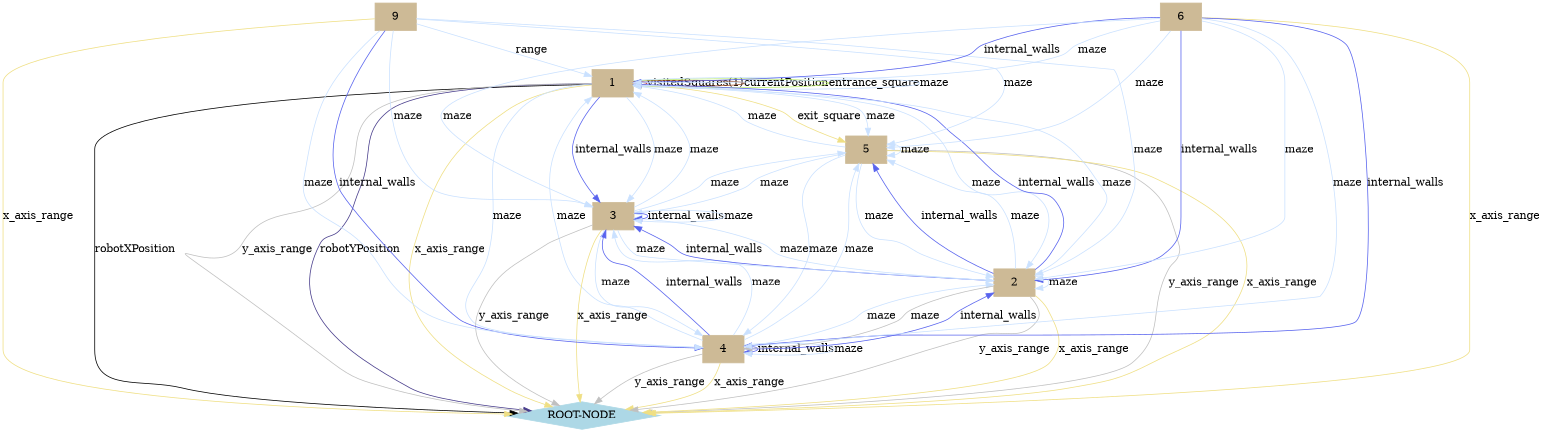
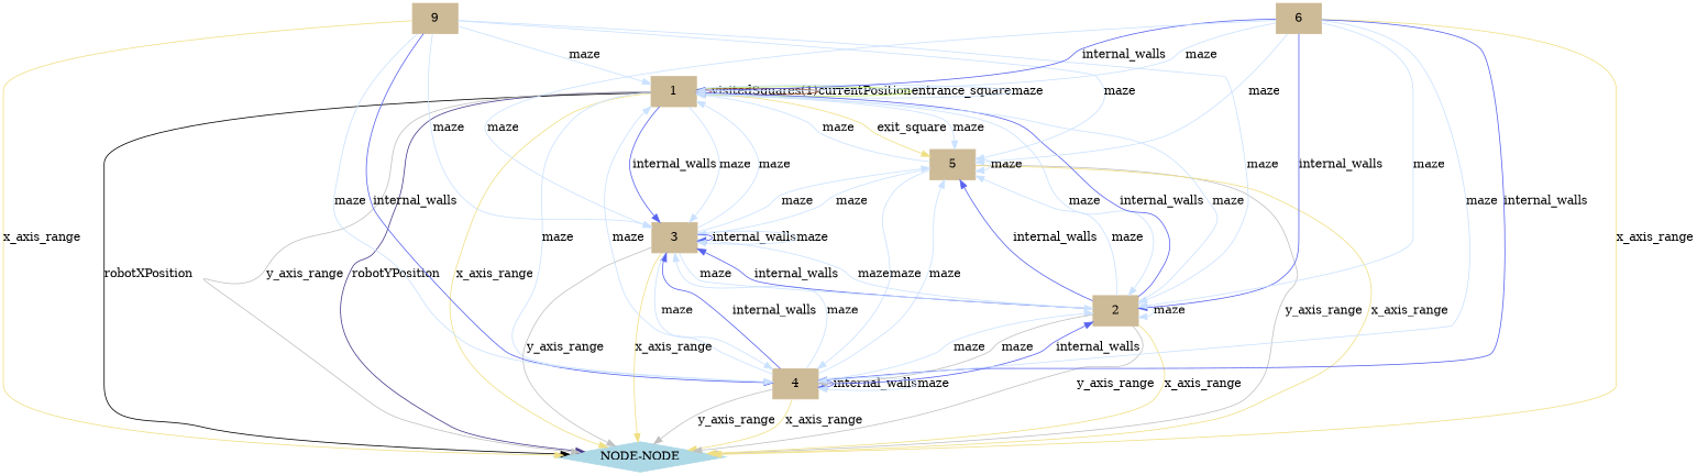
  digraph {
    fontcolor=black
    fontname="Times-Roman"
    fontsize=12
    rankdir=TB
    node [color=wheat3 fontcolor=black fontname="Times-Roman" fontsize=14 shape=box style="filled, solid"]
    edge [color=LightSteelBlue1 fontcolor=black fontname="Times-Roman" fontsize=14 style=solid]
    1
-   "ROOT-NODE" [color=lightblue shape=diamond]
+   "ROOT-NODE" [color=lightblue shape=diamond label="NODE-NODE"]
    5
    4
    2
    3
    n7 [label=9]
    6
    subgraph cluster_1 {
      color=lightgrey
      label=REPORT
      style=filled
    }
    1 -> 1 [color=firebrick label="visitedSquares(1)"]
    1 -> 1 [color=sienna label=currentPosition]
    1 -> 1 [color="#bdef6b" label=entrance_square]
    1 -> 1 [label=maze]
    1 -> "ROOT-NODE" [color=SlateBlue4 label=robotYPosition]
    1 -> "ROOT-NODE" [color=black label=robotXPosition]
    1 -> "ROOT-NODE" [color=gray label=y_axis_range]
    1 -> "ROOT-NODE" [color="#efdf84" label=x_axis_range]
    1 -> 5 [color="#efdf84" label=exit_square]
    1 -> 5 [label=maze]
    1 -> 4 [label=maze]
    1 -> 2 [label=maze]
    1 -> 3 [color="#5863ee" label=internal_walls]
    1 -> 3 [label=maze]
    5 -> 1 [label=maze]
    5 -> "ROOT-NODE" [color=gray label=y_axis_range]
    5 -> "ROOT-NODE" [color="#efdf84" label=x_axis_range]
    5 -> 5 [label=maze]
    5 -> 4 [label=maze]
-   5 -> 2 [label=maze]
    5 -> 3 [label=maze]
    4 -> 1 [label=maze]
    4 -> "ROOT-NODE" [color=gray label=y_axis_range]
    4 -> "ROOT-NODE" [color="#efdf84" label=x_axis_range]
    4 -> 5 [label=maze]
    4 -> 4 [color="#5863ee" label=internal_walls]
    4 -> 4 [label=maze]
    4 -> 2 [color="#5863ee" label=internal_walls]
    4 -> 2 [label=maze]
    4 -> 3 [color="#5863ee" label=internal_walls]
    4 -> 3 [label=maze]
    2 -> 1 [color="#5863ee" label=internal_walls]
    2 -> 1 [label=maze]
    2 -> "ROOT-NODE" [color=gray label=y_axis_range]
    2 -> "ROOT-NODE" [color="#efdf84" label=x_axis_range]
    2 -> 5 [color="#5863ee" label=internal_walls]
    2 -> 5 [label=maze]
    2 -> 4 [color=gray label=maze]
    2 -> 2 [label=maze]
    2 -> 3 [color="#5863ee" label=internal_walls]
    2 -> 3 [label=maze]
    3 -> 1 [label=maze]
    3 -> "ROOT-NODE" [color=gray label=y_axis_range]
    3 -> "ROOT-NODE" [color="#efdf84" label=x_axis_range]
    3 -> 5 [label=maze]
    3 -> 4 [label=maze]
    3 -> 2 [label=maze]
    3 -> 3 [color="#5863ee" label=internal_walls]
    3 -> 3 [label=maze]
-   n7 -> 1 [label=range]
+   n7 -> 1 [label=maze]
    n7 -> "ROOT-NODE" [color="#efdf84" label=x_axis_range]
    n7 -> 5 [label=maze]
    n7 -> 4 [color="#5863ee" label=internal_walls]
    n7 -> 4 [label=maze]
    n7 -> 2 [label=maze]
    n7 -> 3 [label=maze]
    6 -> 1 [color="#5863ee" label=internal_walls]
    6 -> 1 [label=maze]
    6 -> "ROOT-NODE" [color="#efdf84" label=x_axis_range]
    6 -> 5 [label=maze]
    6 -> 4 [color="#5863ee" label=internal_walls]
    6 -> 4 [label=maze]
    6 -> 2 [color="#5863ee" label=internal_walls]
    6 -> 2 [label=maze]
    6 -> 3 [label=maze]
  }
